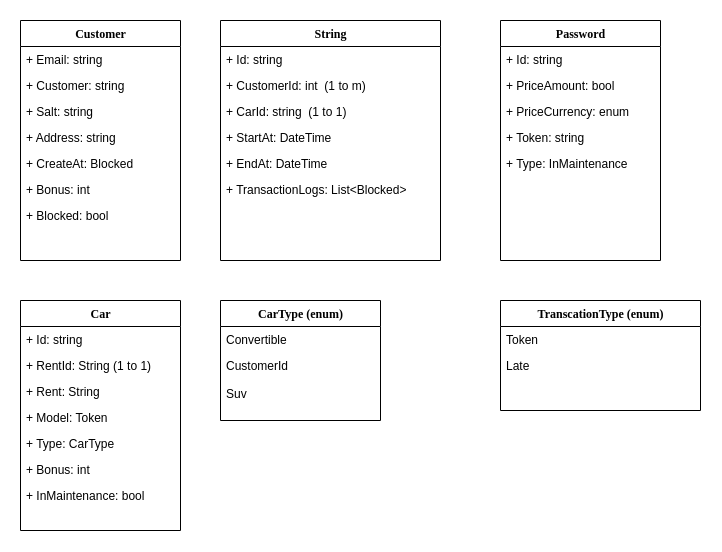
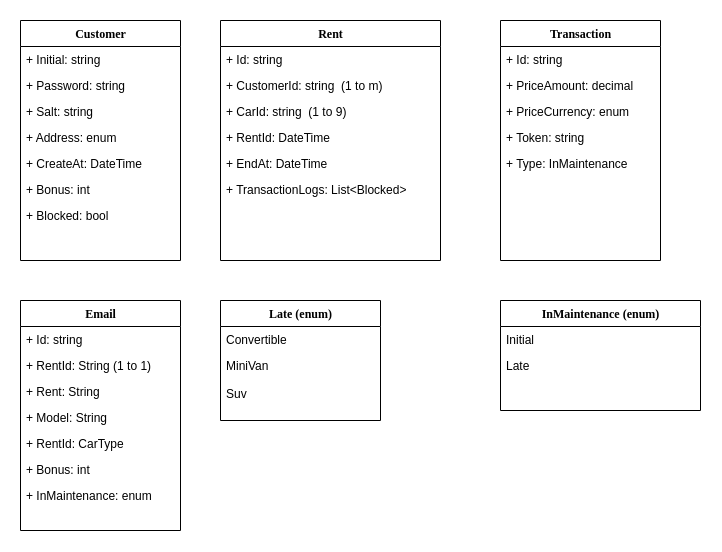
  <mxCell id="0" />
  <mxCell id="1" parent="0" />
  <mxCell id="2" value="Customer" style="swimlane;html=1;fontStyle=1;align=center;verticalAlign=top;childLayout=stackLayout;horizontal=1;startSize=26;horizontalStack=0;resizeParent=1;resizeLast=0;collapsible=1;marginBottom=0;swimlaneFillColor=#ffffff;rounded=0;shadow=0;comic=0;labelBackgroundColor=none;strokeWidth=1;fillColor=none;fontFamily=Verdana;fontSize=12" parent="1" vertex="1"><mxGeometry x="20" y="20" width="160" height="240" as="geometry" /></mxCell>
- <mxCell id="3" value="+ Email: string" style="text;html=1;strokeColor=none;fillColor=none;align=left;verticalAlign=top;spacingLeft=4;spacingRight=4;whiteSpace=wrap;overflow=hidden;rotatable=0;points=[[0,0.5],[1,0.5]];portConstraint=eastwest;" parent="2" vertex="1"><mxGeometry y="26" width="160" height="26" as="geometry" /></mxCell>
- <mxCell id="4" value="+ Customer: string" style="text;html=1;strokeColor=none;fillColor=none;align=left;verticalAlign=top;spacingLeft=4;spacingRight=4;whiteSpace=wrap;overflow=hidden;rotatable=0;points=[[0,0.5],[1,0.5]];portConstraint=eastwest;" parent="2" vertex="1"><mxGeometry y="52" width="160" height="26" as="geometry" /></mxCell>
+ <mxCell id="3" value="+ Initial: string" style="text;html=1;strokeColor=none;fillColor=none;align=left;verticalAlign=top;spacingLeft=4;spacingRight=4;whiteSpace=wrap;overflow=hidden;rotatable=0;points=[[0,0.5],[1,0.5]];portConstraint=eastwest;" parent="2" vertex="1"><mxGeometry y="26" width="160" height="26" as="geometry" /></mxCell>
+ <mxCell id="4" value="+ Password: string" style="text;html=1;strokeColor=none;fillColor=none;align=left;verticalAlign=top;spacingLeft=4;spacingRight=4;whiteSpace=wrap;overflow=hidden;rotatable=0;points=[[0,0.5],[1,0.5]];portConstraint=eastwest;" parent="2" vertex="1"><mxGeometry y="52" width="160" height="26" as="geometry" /></mxCell>
  <mxCell id="5" value="+ Salt: string" style="text;html=1;strokeColor=none;fillColor=none;align=left;verticalAlign=top;spacingLeft=4;spacingRight=4;whiteSpace=wrap;overflow=hidden;rotatable=0;points=[[0,0.5],[1,0.5]];portConstraint=eastwest;" vertex="1" parent="2"><mxGeometry y="78" width="160" height="26" as="geometry" /></mxCell>
- <mxCell id="6" value="+ Address: string" style="text;html=1;strokeColor=none;fillColor=none;align=left;verticalAlign=top;spacingLeft=4;spacingRight=4;whiteSpace=wrap;overflow=hidden;rotatable=0;points=[[0,0.5],[1,0.5]];portConstraint=eastwest;" vertex="1" parent="2"><mxGeometry y="104" width="160" height="26" as="geometry" /></mxCell>
- <mxCell id="7" value="+ CreateAt: Blocked" style="text;html=1;strokeColor=none;fillColor=none;align=left;verticalAlign=top;spacingLeft=4;spacingRight=4;whiteSpace=wrap;overflow=hidden;rotatable=0;points=[[0,0.5],[1,0.5]];portConstraint=eastwest;" parent="2" vertex="1"><mxGeometry y="130" width="160" height="26" as="geometry" /></mxCell>
+ <mxCell id="6" value="+ Address: enum" style="text;html=1;strokeColor=none;fillColor=none;align=left;verticalAlign=top;spacingLeft=4;spacingRight=4;whiteSpace=wrap;overflow=hidden;rotatable=0;points=[[0,0.5],[1,0.5]];portConstraint=eastwest;" vertex="1" parent="2"><mxGeometry y="104" width="160" height="26" as="geometry" /></mxCell>
+ <mxCell id="7" value="+ CreateAt: DateTime" style="text;html=1;strokeColor=none;fillColor=none;align=left;verticalAlign=top;spacingLeft=4;spacingRight=4;whiteSpace=wrap;overflow=hidden;rotatable=0;points=[[0,0.5],[1,0.5]];portConstraint=eastwest;" parent="2" vertex="1"><mxGeometry y="130" width="160" height="26" as="geometry" /></mxCell>
  <mxCell id="8" value="+ Bonus: int" style="text;html=1;strokeColor=none;fillColor=none;align=left;verticalAlign=top;spacingLeft=4;spacingRight=4;whiteSpace=wrap;overflow=hidden;rotatable=0;points=[[0,0.5],[1,0.5]];portConstraint=eastwest;" parent="2" vertex="1"><mxGeometry y="156" width="160" height="26" as="geometry" /></mxCell>
  <mxCell id="9" value="+ Blocked: bool" style="text;html=1;strokeColor=none;fillColor=none;align=left;verticalAlign=top;spacingLeft=4;spacingRight=4;whiteSpace=wrap;overflow=hidden;rotatable=0;points=[[0,0.5],[1,0.5]];portConstraint=eastwest;" vertex="1" parent="2"><mxGeometry y="182" width="160" height="26" as="geometry" /></mxCell>
- <mxCell id="10" value="String" style="swimlane;html=1;fontStyle=1;align=center;verticalAlign=top;childLayout=stackLayout;horizontal=1;startSize=26;horizontalStack=0;resizeParent=1;resizeLast=0;collapsible=1;marginBottom=0;swimlaneFillColor=#ffffff;rounded=0;shadow=0;comic=0;labelBackgroundColor=none;strokeWidth=1;fillColor=none;fontFamily=Verdana;fontSize=12" parent="1" vertex="1"><mxGeometry x="220" y="20" width="220" height="240" as="geometry" /></mxCell>
+ <mxCell id="10" value="Rent" style="swimlane;html=1;fontStyle=1;align=center;verticalAlign=top;childLayout=stackLayout;horizontal=1;startSize=26;horizontalStack=0;resizeParent=1;resizeLast=0;collapsible=1;marginBottom=0;swimlaneFillColor=#ffffff;rounded=0;shadow=0;comic=0;labelBackgroundColor=none;strokeWidth=1;fillColor=none;fontFamily=Verdana;fontSize=12" parent="1" vertex="1"><mxGeometry x="220" y="20" width="220" height="240" as="geometry" /></mxCell>
  <mxCell id="11" value="+ Id: string" style="text;html=1;strokeColor=none;fillColor=none;align=left;verticalAlign=top;spacingLeft=4;spacingRight=4;whiteSpace=wrap;overflow=hidden;rotatable=0;points=[[0,0.5],[1,0.5]];portConstraint=eastwest;" parent="10" vertex="1"><mxGeometry y="26" width="220" height="26" as="geometry" /></mxCell>
- <mxCell id="12" value="+ CustomerId: int&amp;nbsp;&amp;nbsp;(1 to m)" style="text;html=1;strokeColor=none;fillColor=none;align=left;verticalAlign=top;spacingLeft=4;spacingRight=4;whiteSpace=wrap;overflow=hidden;rotatable=0;points=[[0,0.5],[1,0.5]];portConstraint=eastwest;" parent="10" vertex="1"><mxGeometry y="52" width="220" height="26" as="geometry" /></mxCell>
- <mxCell id="13" value="+ CarId: string&amp;nbsp;&amp;nbsp;(1 to 1)" style="text;html=1;strokeColor=none;fillColor=none;align=left;verticalAlign=top;spacingLeft=4;spacingRight=4;whiteSpace=wrap;overflow=hidden;rotatable=0;points=[[0,0.5],[1,0.5]];portConstraint=eastwest;" parent="10" vertex="1"><mxGeometry y="78" width="220" height="26" as="geometry" /></mxCell>
- <mxCell id="14" value="+ StartAt: DateTime" style="text;html=1;strokeColor=none;fillColor=none;align=left;verticalAlign=top;spacingLeft=4;spacingRight=4;whiteSpace=wrap;overflow=hidden;rotatable=0;points=[[0,0.5],[1,0.5]];portConstraint=eastwest;" parent="10" vertex="1"><mxGeometry y="104" width="220" height="26" as="geometry" /></mxCell>
+ <mxCell id="12" value="+ CustomerId: string&amp;nbsp;&amp;nbsp;(1 to m)" style="text;html=1;strokeColor=none;fillColor=none;align=left;verticalAlign=top;spacingLeft=4;spacingRight=4;whiteSpace=wrap;overflow=hidden;rotatable=0;points=[[0,0.5],[1,0.5]];portConstraint=eastwest;" parent="10" vertex="1"><mxGeometry y="52" width="220" height="26" as="geometry" /></mxCell>
+ <mxCell id="13" value="+ CarId: string&amp;nbsp;&amp;nbsp;(1 to 9)" style="text;html=1;strokeColor=none;fillColor=none;align=left;verticalAlign=top;spacingLeft=4;spacingRight=4;whiteSpace=wrap;overflow=hidden;rotatable=0;points=[[0,0.5],[1,0.5]];portConstraint=eastwest;" parent="10" vertex="1"><mxGeometry y="78" width="220" height="26" as="geometry" /></mxCell>
+ <mxCell id="14" value="+ RentId: DateTime" style="text;html=1;strokeColor=none;fillColor=none;align=left;verticalAlign=top;spacingLeft=4;spacingRight=4;whiteSpace=wrap;overflow=hidden;rotatable=0;points=[[0,0.5],[1,0.5]];portConstraint=eastwest;" parent="10" vertex="1"><mxGeometry y="104" width="220" height="26" as="geometry" /></mxCell>
  <mxCell id="15" value="+ EndAt: DateTime" style="text;html=1;strokeColor=none;fillColor=none;align=left;verticalAlign=top;spacingLeft=4;spacingRight=4;whiteSpace=wrap;overflow=hidden;rotatable=0;points=[[0,0.5],[1,0.5]];portConstraint=eastwest;" parent="10" vertex="1"><mxGeometry y="130" width="220" height="26" as="geometry" /></mxCell>
  <mxCell id="16" value="+ TransactionLogs: List&amp;lt;Blocked&amp;gt;" style="text;html=1;strokeColor=none;fillColor=none;align=left;verticalAlign=top;spacingLeft=4;spacingRight=4;whiteSpace=wrap;overflow=hidden;rotatable=0;points=[[0,0.5],[1,0.5]];portConstraint=eastwest;" parent="10" vertex="1"><mxGeometry y="156" width="220" height="26" as="geometry" /></mxCell>
- <mxCell id="17" value="Car" style="swimlane;html=1;fontStyle=1;align=center;verticalAlign=top;childLayout=stackLayout;horizontal=1;startSize=26;horizontalStack=0;resizeParent=1;resizeLast=0;collapsible=1;marginBottom=0;swimlaneFillColor=#ffffff;rounded=0;shadow=0;comic=0;labelBackgroundColor=none;strokeWidth=1;fillColor=none;fontFamily=Verdana;fontSize=12" parent="1" vertex="1"><mxGeometry x="20" y="300" width="160" height="230" as="geometry" /></mxCell>
+ <mxCell id="17" value="Email" style="swimlane;html=1;fontStyle=1;align=center;verticalAlign=top;childLayout=stackLayout;horizontal=1;startSize=26;horizontalStack=0;resizeParent=1;resizeLast=0;collapsible=1;marginBottom=0;swimlaneFillColor=#ffffff;rounded=0;shadow=0;comic=0;labelBackgroundColor=none;strokeWidth=1;fillColor=none;fontFamily=Verdana;fontSize=12" parent="1" vertex="1"><mxGeometry x="20" y="300" width="160" height="230" as="geometry" /></mxCell>
  <mxCell id="18" value="+ Id: string" style="text;html=1;strokeColor=none;fillColor=none;align=left;verticalAlign=top;spacingLeft=4;spacingRight=4;whiteSpace=wrap;overflow=hidden;rotatable=0;points=[[0,0.5],[1,0.5]];portConstraint=eastwest;" parent="17" vertex="1"><mxGeometry y="26" width="160" height="26" as="geometry" /></mxCell>
  <mxCell id="19" value="+ RentId: String (1 to 1)" style="text;html=1;strokeColor=none;fillColor=none;align=left;verticalAlign=top;spacingLeft=4;spacingRight=4;whiteSpace=wrap;overflow=hidden;rotatable=0;points=[[0,0.5],[1,0.5]];portConstraint=eastwest;" vertex="1" parent="17"><mxGeometry y="52" width="160" height="26" as="geometry" /></mxCell>
  <mxCell id="20" value="+ Rent: String" style="text;html=1;strokeColor=none;fillColor=none;align=left;verticalAlign=top;spacingLeft=4;spacingRight=4;whiteSpace=wrap;overflow=hidden;rotatable=0;points=[[0,0.5],[1,0.5]];portConstraint=eastwest;" vertex="1" parent="17"><mxGeometry y="78" width="160" height="26" as="geometry" /></mxCell>
- <mxCell id="21" value="+ Model: Token" style="text;html=1;strokeColor=none;fillColor=none;align=left;verticalAlign=top;spacingLeft=4;spacingRight=4;whiteSpace=wrap;overflow=hidden;rotatable=0;points=[[0,0.5],[1,0.5]];portConstraint=eastwest;" vertex="1" parent="17"><mxGeometry y="104" width="160" height="26" as="geometry" /></mxCell>
- <mxCell id="22" value="+ Type: CarType" style="text;html=1;strokeColor=none;fillColor=none;align=left;verticalAlign=top;spacingLeft=4;spacingRight=4;whiteSpace=wrap;overflow=hidden;rotatable=0;points=[[0,0.5],[1,0.5]];portConstraint=eastwest;" parent="17" vertex="1"><mxGeometry y="130" width="160" height="26" as="geometry" /></mxCell>
+ <mxCell id="21" value="+ Model: String" style="text;html=1;strokeColor=none;fillColor=none;align=left;verticalAlign=top;spacingLeft=4;spacingRight=4;whiteSpace=wrap;overflow=hidden;rotatable=0;points=[[0,0.5],[1,0.5]];portConstraint=eastwest;" vertex="1" parent="17"><mxGeometry y="104" width="160" height="26" as="geometry" /></mxCell>
+ <mxCell id="22" value="+ RentId: CarType" style="text;html=1;strokeColor=none;fillColor=none;align=left;verticalAlign=top;spacingLeft=4;spacingRight=4;whiteSpace=wrap;overflow=hidden;rotatable=0;points=[[0,0.5],[1,0.5]];portConstraint=eastwest;" parent="17" vertex="1"><mxGeometry y="130" width="160" height="26" as="geometry" /></mxCell>
  <mxCell id="23" value="+ Bonus: int" style="text;html=1;strokeColor=none;fillColor=none;align=left;verticalAlign=top;spacingLeft=4;spacingRight=4;whiteSpace=wrap;overflow=hidden;rotatable=0;points=[[0,0.5],[1,0.5]];portConstraint=eastwest;" vertex="1" parent="17"><mxGeometry y="156" width="160" height="26" as="geometry" /></mxCell>
- <mxCell id="24" value="+ InMaintenance: bool" style="text;html=1;strokeColor=none;fillColor=none;align=left;verticalAlign=top;spacingLeft=4;spacingRight=4;whiteSpace=wrap;overflow=hidden;rotatable=0;points=[[0,0.5],[1,0.5]];portConstraint=eastwest;" vertex="1" parent="17"><mxGeometry y="182" width="160" height="26" as="geometry" /></mxCell>
- <mxCell id="25" value="Password" style="swimlane;html=1;fontStyle=1;align=center;verticalAlign=top;childLayout=stackLayout;horizontal=1;startSize=26;horizontalStack=0;resizeParent=1;resizeLast=0;collapsible=1;marginBottom=0;swimlaneFillColor=#ffffff;rounded=0;shadow=0;comic=0;labelBackgroundColor=none;strokeWidth=1;fillColor=none;fontFamily=Verdana;fontSize=12" vertex="1" parent="1"><mxGeometry x="500" y="20" width="160" height="240" as="geometry" /></mxCell>
+ <mxCell id="24" value="+ InMaintenance: enum" style="text;html=1;strokeColor=none;fillColor=none;align=left;verticalAlign=top;spacingLeft=4;spacingRight=4;whiteSpace=wrap;overflow=hidden;rotatable=0;points=[[0,0.5],[1,0.5]];portConstraint=eastwest;" vertex="1" parent="17"><mxGeometry y="182" width="160" height="26" as="geometry" /></mxCell>
+ <mxCell id="25" value="Transaction" style="swimlane;html=1;fontStyle=1;align=center;verticalAlign=top;childLayout=stackLayout;horizontal=1;startSize=26;horizontalStack=0;resizeParent=1;resizeLast=0;collapsible=1;marginBottom=0;swimlaneFillColor=#ffffff;rounded=0;shadow=0;comic=0;labelBackgroundColor=none;strokeWidth=1;fillColor=none;fontFamily=Verdana;fontSize=12" vertex="1" parent="1"><mxGeometry x="500" y="20" width="160" height="240" as="geometry" /></mxCell>
  <mxCell id="26" value="+ Id: string" style="text;html=1;strokeColor=none;fillColor=none;align=left;verticalAlign=top;spacingLeft=4;spacingRight=4;whiteSpace=wrap;overflow=hidden;rotatable=0;points=[[0,0.5],[1,0.5]];portConstraint=eastwest;" vertex="1" parent="25"><mxGeometry y="26" width="160" height="26" as="geometry" /></mxCell>
- <mxCell id="27" value="+ PriceAmount: bool" style="text;html=1;strokeColor=none;fillColor=none;align=left;verticalAlign=top;spacingLeft=4;spacingRight=4;whiteSpace=wrap;overflow=hidden;rotatable=0;points=[[0,0.5],[1,0.5]];portConstraint=eastwest;" vertex="1" parent="25"><mxGeometry y="52" width="160" height="26" as="geometry" /></mxCell>
+ <mxCell id="27" value="+ PriceAmount: decimal" style="text;html=1;strokeColor=none;fillColor=none;align=left;verticalAlign=top;spacingLeft=4;spacingRight=4;whiteSpace=wrap;overflow=hidden;rotatable=0;points=[[0,0.5],[1,0.5]];portConstraint=eastwest;" vertex="1" parent="25"><mxGeometry y="52" width="160" height="26" as="geometry" /></mxCell>
  <mxCell id="28" value="+ PriceCurrency: enum" style="text;html=1;strokeColor=none;fillColor=none;align=left;verticalAlign=top;spacingLeft=4;spacingRight=4;whiteSpace=wrap;overflow=hidden;rotatable=0;points=[[0,0.5],[1,0.5]];portConstraint=eastwest;" vertex="1" parent="25"><mxGeometry y="78" width="160" height="26" as="geometry" /></mxCell>
  <mxCell id="29" value="+ Token: string" style="text;html=1;strokeColor=none;fillColor=none;align=left;verticalAlign=top;spacingLeft=4;spacingRight=4;whiteSpace=wrap;overflow=hidden;rotatable=0;points=[[0,0.5],[1,0.5]];portConstraint=eastwest;" vertex="1" parent="25"><mxGeometry y="104" width="160" height="26" as="geometry" /></mxCell>
  <mxCell id="30" value="+ Type: InMaintenance" style="text;html=1;strokeColor=none;fillColor=none;align=left;verticalAlign=top;spacingLeft=4;spacingRight=4;whiteSpace=wrap;overflow=hidden;rotatable=0;points=[[0,0.5],[1,0.5]];portConstraint=eastwest;" vertex="1" parent="25"><mxGeometry y="130" width="160" height="26" as="geometry" /></mxCell>
- <mxCell id="31" value="CarType (enum)" style="swimlane;html=1;fontStyle=1;align=center;verticalAlign=top;childLayout=stackLayout;horizontal=1;startSize=26;horizontalStack=0;resizeParent=1;resizeLast=0;collapsible=1;marginBottom=0;swimlaneFillColor=#ffffff;rounded=0;shadow=0;comic=0;labelBackgroundColor=none;strokeWidth=1;fillColor=none;fontFamily=Verdana;fontSize=12" vertex="1" parent="1"><mxGeometry x="220" y="300" width="160" height="120" as="geometry" /></mxCell>
+ <mxCell id="31" value="Late (enum)" style="swimlane;html=1;fontStyle=1;align=center;verticalAlign=top;childLayout=stackLayout;horizontal=1;startSize=26;horizontalStack=0;resizeParent=1;resizeLast=0;collapsible=1;marginBottom=0;swimlaneFillColor=#ffffff;rounded=0;shadow=0;comic=0;labelBackgroundColor=none;strokeWidth=1;fillColor=none;fontFamily=Verdana;fontSize=12" vertex="1" parent="1"><mxGeometry x="220" y="300" width="160" height="120" as="geometry" /></mxCell>
  <mxCell id="32" value="Convertible" style="text;html=1;strokeColor=none;fillColor=none;align=left;verticalAlign=top;spacingLeft=4;spacingRight=4;whiteSpace=wrap;overflow=hidden;rotatable=0;points=[[0,0.5],[1,0.5]];portConstraint=eastwest;" vertex="1" parent="31"><mxGeometry y="26" width="160" height="26" as="geometry" /></mxCell>
- <mxCell id="33" value="CustomerId" style="text;html=1;strokeColor=none;fillColor=none;align=left;verticalAlign=top;spacingLeft=4;spacingRight=4;whiteSpace=wrap;overflow=hidden;rotatable=0;points=[[0,0.5],[1,0.5]];portConstraint=eastwest;" vertex="1" parent="31"><mxGeometry y="52" width="160" height="28" as="geometry" /></mxCell>
+ <mxCell id="33" value="MiniVan" style="text;html=1;strokeColor=none;fillColor=none;align=left;verticalAlign=top;spacingLeft=4;spacingRight=4;whiteSpace=wrap;overflow=hidden;rotatable=0;points=[[0,0.5],[1,0.5]];portConstraint=eastwest;" vertex="1" parent="31"><mxGeometry y="52" width="160" height="28" as="geometry" /></mxCell>
  <mxCell id="34" value="Suv" style="text;html=1;strokeColor=none;fillColor=none;align=left;verticalAlign=top;spacingLeft=4;spacingRight=4;whiteSpace=wrap;overflow=hidden;rotatable=0;points=[[0,0.5],[1,0.5]];portConstraint=eastwest;" vertex="1" parent="31"><mxGeometry y="80" width="160" height="40" as="geometry" /></mxCell>
- <mxCell id="35" value="TranscationType (enum)" style="swimlane;html=1;fontStyle=1;align=center;verticalAlign=top;childLayout=stackLayout;horizontal=1;startSize=26;horizontalStack=0;resizeParent=1;resizeLast=0;collapsible=1;marginBottom=0;swimlaneFillColor=#ffffff;rounded=0;shadow=0;comic=0;labelBackgroundColor=none;strokeWidth=1;fillColor=none;fontFamily=Verdana;fontSize=12" vertex="1" parent="1"><mxGeometry x="500" y="300" width="200" height="110" as="geometry" /></mxCell>
- <mxCell id="36" value="Token" style="text;html=1;strokeColor=none;fillColor=none;align=left;verticalAlign=top;spacingLeft=4;spacingRight=4;whiteSpace=wrap;overflow=hidden;rotatable=0;points=[[0,0.5],[1,0.5]];portConstraint=eastwest;" vertex="1" parent="35"><mxGeometry y="26" width="200" height="26" as="geometry" /></mxCell>
+ <mxCell id="35" value="InMaintenance (enum)" style="swimlane;html=1;fontStyle=1;align=center;verticalAlign=top;childLayout=stackLayout;horizontal=1;startSize=26;horizontalStack=0;resizeParent=1;resizeLast=0;collapsible=1;marginBottom=0;swimlaneFillColor=#ffffff;rounded=0;shadow=0;comic=0;labelBackgroundColor=none;strokeWidth=1;fillColor=none;fontFamily=Verdana;fontSize=12" vertex="1" parent="1"><mxGeometry x="500" y="300" width="200" height="110" as="geometry" /></mxCell>
+ <mxCell id="36" value="Initial" style="text;html=1;strokeColor=none;fillColor=none;align=left;verticalAlign=top;spacingLeft=4;spacingRight=4;whiteSpace=wrap;overflow=hidden;rotatable=0;points=[[0,0.5],[1,0.5]];portConstraint=eastwest;" vertex="1" parent="35"><mxGeometry y="26" width="200" height="26" as="geometry" /></mxCell>
  <mxCell id="37" value="Late" style="text;html=1;strokeColor=none;fillColor=none;align=left;verticalAlign=top;spacingLeft=4;spacingRight=4;whiteSpace=wrap;overflow=hidden;rotatable=0;points=[[0,0.5],[1,0.5]];portConstraint=eastwest;" vertex="1" parent="35"><mxGeometry y="52" width="200" height="28" as="geometry" /></mxCell>
